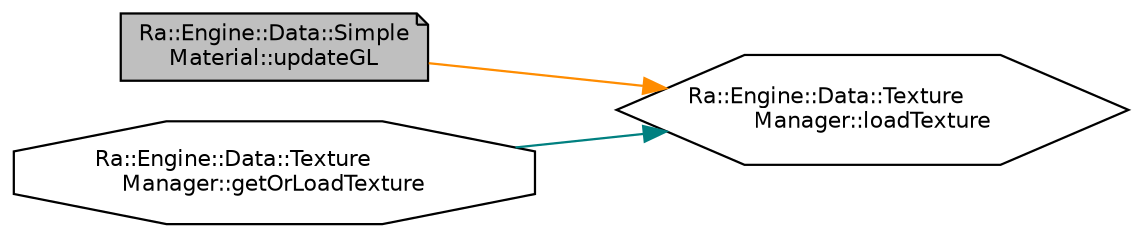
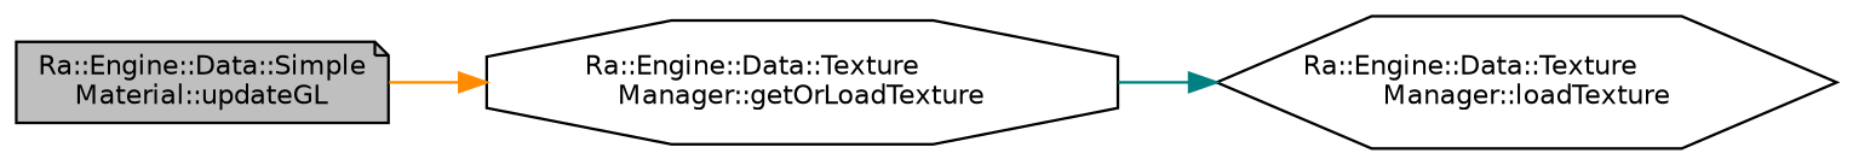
  digraph {
    rankdir=LR
    node [color=black fillcolor=white fontname=Helvetica fontsize=10 style=filled]
    edge [fontname=Helvetica fontsize=10 labelfontname=Helvetica labelfontsize=10 style=solid]
    n1 [fillcolor=grey75 fontcolor=black height=0.2 label="Ra::Engine::Data::Simple\lMaterial::updateGL" shape=note width=0.4]
    n2 [height=0.2 label="Ra::Engine::Data::Texture\lManager::getOrLoadTexture" shape=octagon width=0.4]
    n3 [height=0.2 label="Ra::Engine::Data::Texture\lManager::loadTexture" shape=hexagon width=0.4]
-   n1 -> n3 [color=darkorange]
+   n1 -> n2 [color=darkorange]
    n2 -> n3 [color=teal]
  }
